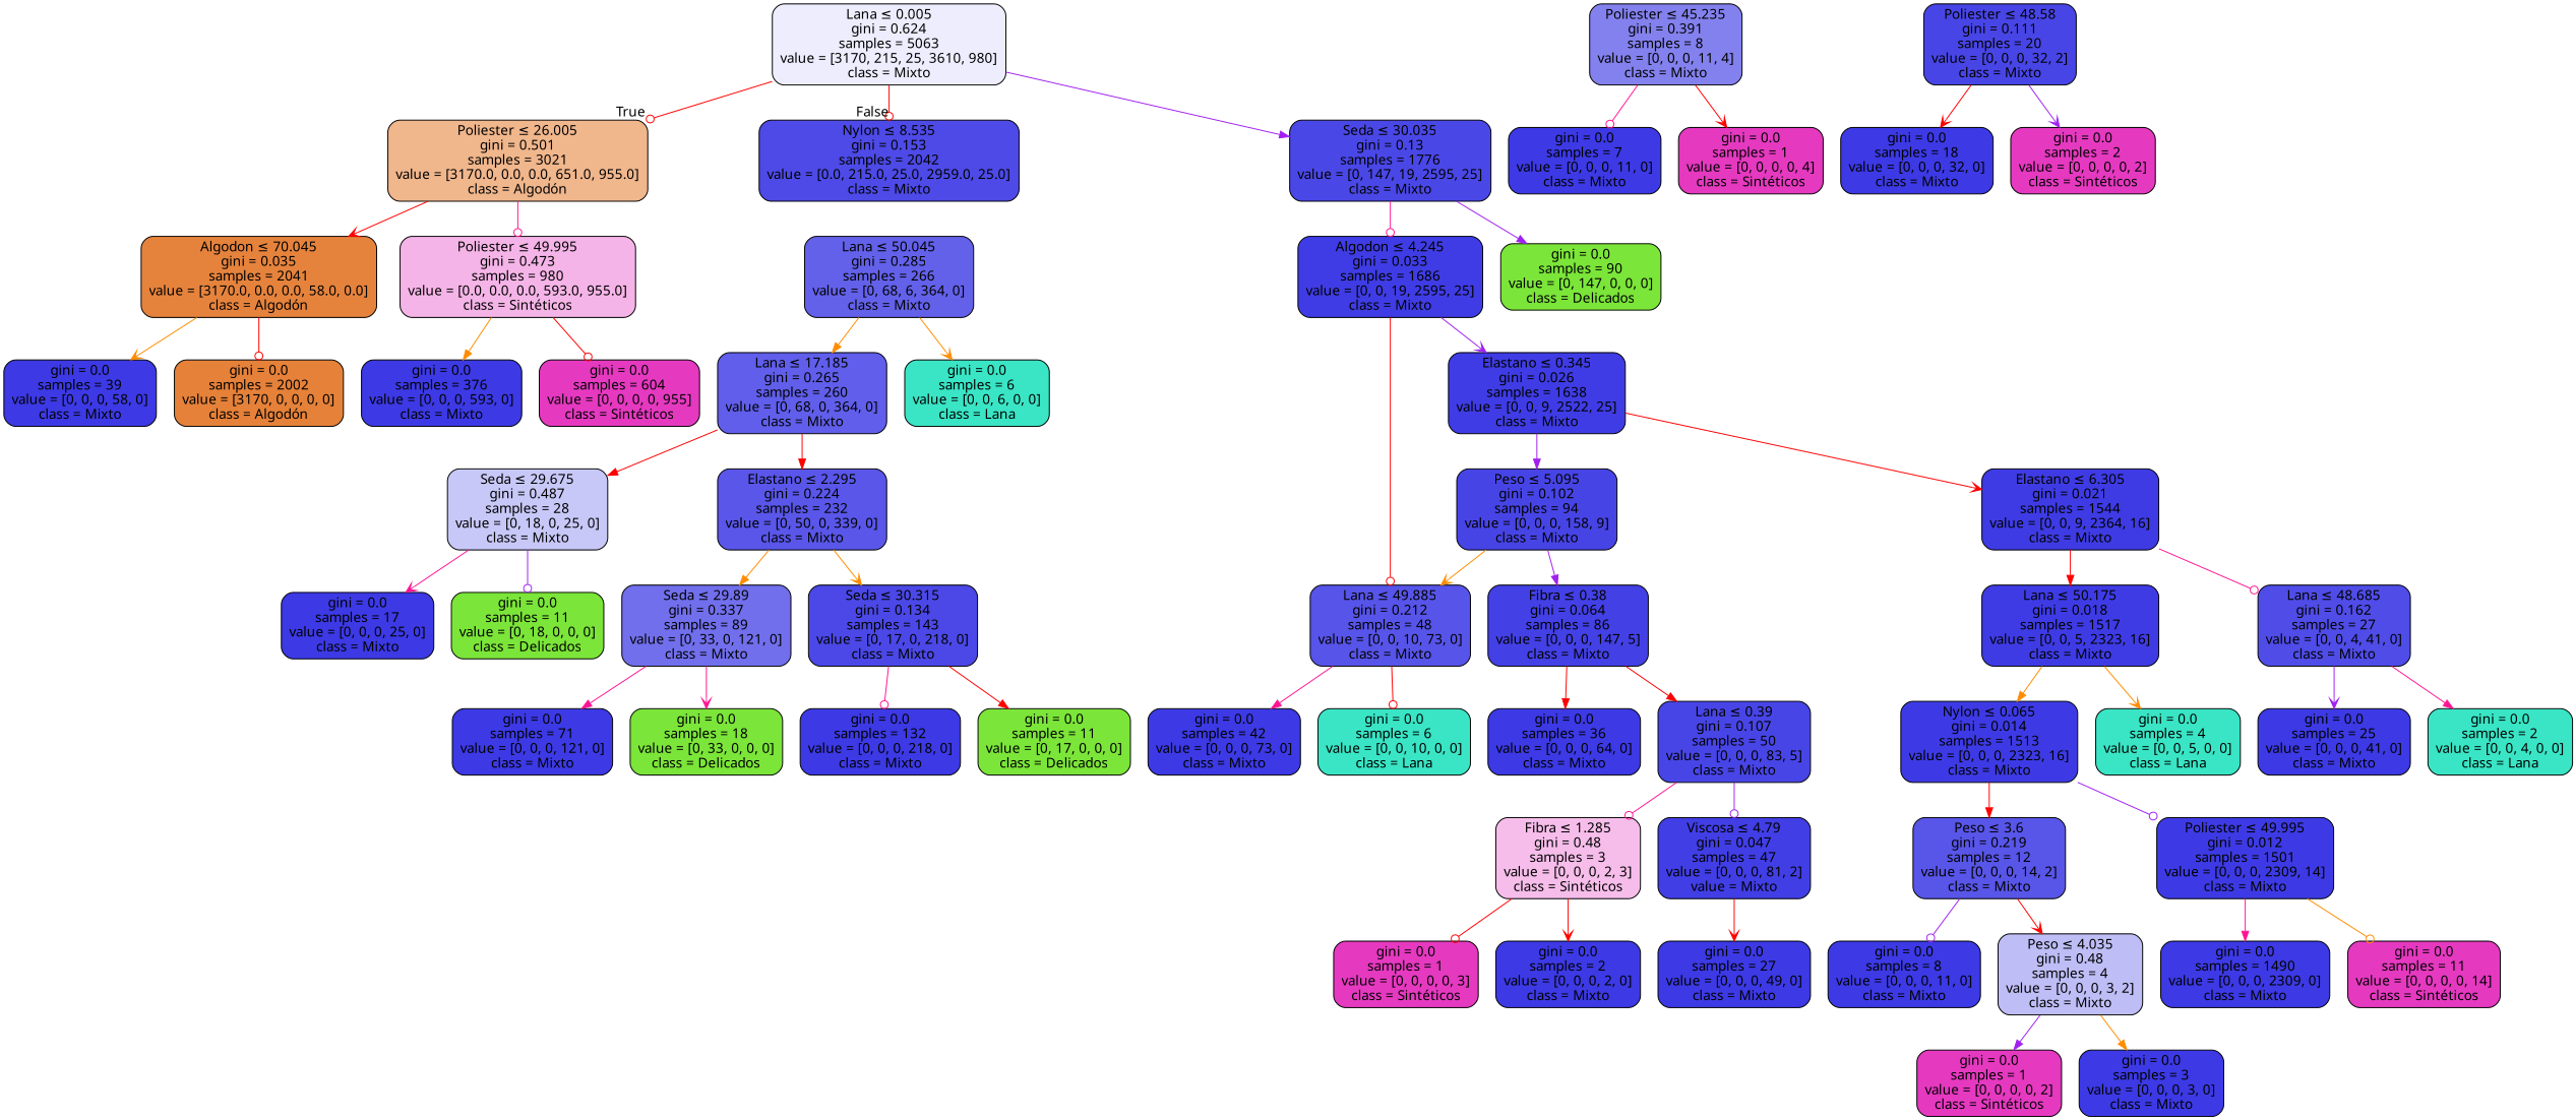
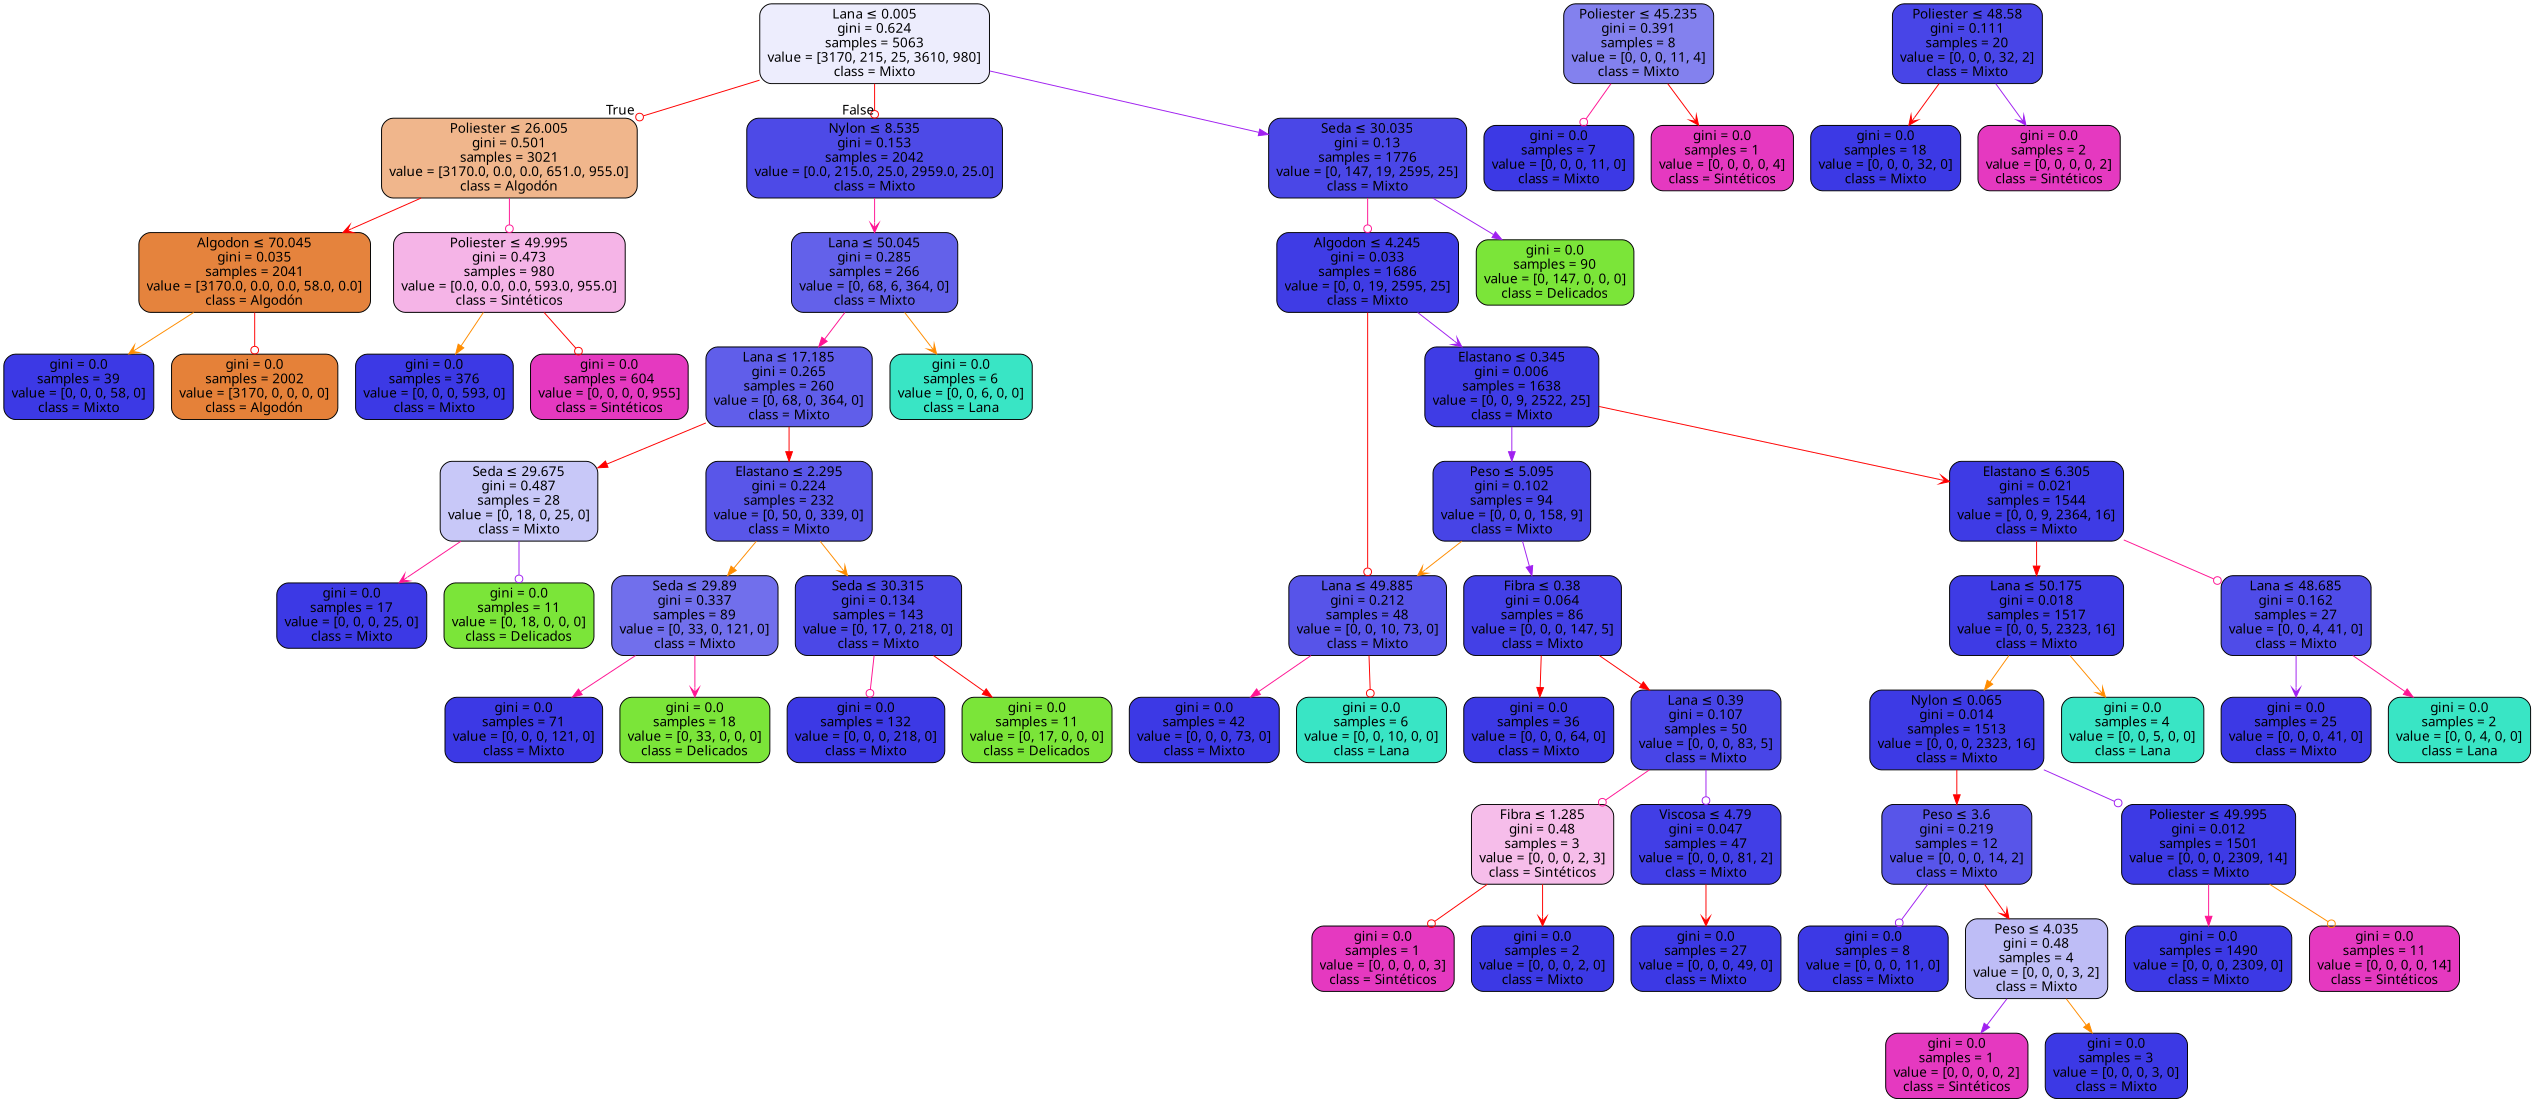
  digraph {
    fontname="Noto Sans"
    node [color=black fillcolor="#3c39e5" fontname="Noto Sans" shape=box style="filled, rounded"]
    edge [arrowhead=normal color=red fontname="Noto Sans"]
    n1 [fillcolor="#ededfd" label=<Lana &le; 0.005<br/>gini = 0.624<br/>samples = 5063<br/>value = [3170, 215, 25, 3610, 980]<br/>class = Mixto>]
    n2 [fillcolor="#f0b68c" label=<Poliester &le; 26.005<br/>gini = 0.501<br/>samples = 3021<br/>value = [3170.0, 0.0, 0.0, 651.0, 955.0]<br/>class = Algodón>]
    n3 [fillcolor="#4d4ae7" label=<Nylon &le; 8.535<br/>gini = 0.153<br/>samples = 2042<br/>value = [0.0, 215.0, 25.0, 2959.0, 25.0]<br/>class = Mixto>]
    n4 [fillcolor="#4a47e7" label=<Seda &le; 30.035<br/>gini = 0.13<br/>samples = 1776<br/>value = [0, 147, 19, 2595, 25]<br/>class = Mixto>]
    n5 [fillcolor="#e5833d" label=<Algodon &le; 70.045<br/>gini = 0.035<br/>samples = 2041<br/>value = [3170.0, 0.0, 0.0, 58.0, 0.0]<br/>class = Algodón>]
    n6 [fillcolor="#f5b4e7" label=<Poliester &le; 49.995<br/>gini = 0.473<br/>samples = 980<br/>value = [0.0, 0.0, 0.0, 593.0, 955.0]<br/>class = Sintéticos>]
    n7 [fillcolor="#6361ea" label=<Lana &le; 50.045<br/>gini = 0.285<br/>samples = 266<br/>value = [0, 68, 6, 364, 0]<br/>class = Mixto>]
    n8 [label=<gini = 0.0<br/>samples = 39<br/>value = [0, 0, 0, 58, 0]<br/>class = Mixto>]
    n9 [fillcolor="#e58139" label=<gini = 0.0<br/>samples = 2002<br/>value = [3170, 0, 0, 0, 0]<br/>class = Algodón>]
    n10 [label=<gini = 0.0<br/>samples = 376<br/>value = [0, 0, 0, 593, 0]<br/>class = Mixto>]
    n11 [fillcolor="#e539c0" label=<gini = 0.0<br/>samples = 604<br/>value = [0, 0, 0, 0, 955]<br/>class = Sintéticos>]
    n12 [fillcolor="#3f3ce5" label=<Algodon &le; 4.245<br/>gini = 0.033<br/>samples = 1686<br/>value = [0, 0, 19, 2595, 25]<br/>class = Mixto>]
    n13 [fillcolor="#7be539" label=<gini = 0.0<br/>samples = 90<br/>value = [0, 147, 0, 0, 0]<br/>class = Delicados>]
    n14 [fillcolor="#605eea" label=<Lana &le; 17.185<br/>gini = 0.265<br/>samples = 260<br/>value = [0, 68, 0, 364, 0]<br/>class = Mixto>]
    n15 [fillcolor="#39e5c5" label=<gini = 0.0<br/>samples = 6<br/>value = [0, 0, 6, 0, 0]<br/>class = Lana>]
    n16 [fillcolor="#5754e9" label=<Lana &le; 49.885<br/>gini = 0.212<br/>samples = 48<br/>value = [0, 0, 10, 73, 0]<br/>class = Mixto>]
-   n17 [fillcolor="#3f3ce5" label=<Elastano &le; 0.345<br/>gini = 0.026<br/>samples = 1638<br/>value = [0, 0, 9, 2522, 25]<br/>class = Mixto>]
+   n17 [fillcolor="#3f3ce5" label=<Elastano &le; 0.345<br/>gini = 0.006<br/>samples = 1638<br/>value = [0, 0, 9, 2522, 25]<br/>class = Mixto>]
    n18 [label=<gini = 0.0<br/>samples = 42<br/>value = [0, 0, 0, 73, 0]<br/>class = Mixto>]
    n19 [fillcolor="#39e5c5" label=<gini = 0.0<br/>samples = 6<br/>value = [0, 0, 10, 0, 0]<br/>class = Lana>]
    n20 [fillcolor="#4744e6" label=<Peso &le; 5.095<br/>gini = 0.102<br/>samples = 94<br/>value = [0, 0, 0, 158, 9]<br/>class = Mixto>]
    n21 [fillcolor="#3e3be5" label=<Elastano &le; 6.305<br/>gini = 0.021<br/>samples = 1544<br/>value = [0, 0, 9, 2364, 16]<br/>class = Mixto>]
    n22 [fillcolor="#4340e6" label=<Fibra &le; 0.38<br/>gini = 0.064<br/>samples = 86<br/>value = [0, 0, 0, 147, 5]<br/>class = Mixto>]
    n23 [fillcolor="#3e3be5" label=<Lana &le; 50.175<br/>gini = 0.018<br/>samples = 1517<br/>value = [0, 0, 5, 2323, 16]<br/>class = Mixto>]
    n24 [fillcolor="#4f4ce8" label=<Lana &le; 48.685<br/>gini = 0.162<br/>samples = 27<br/>value = [0, 0, 4, 41, 0]<br/>class = Mixto>]
    n25 [label=<gini = 0.0<br/>samples = 36<br/>value = [0, 0, 0, 64, 0]<br/>class = Mixto>]
    n26 [fillcolor="#4845e7" label=<Lana &le; 0.39<br/>gini = 0.107<br/>samples = 50<br/>value = [0, 0, 0, 83, 5]<br/>class = Mixto>]
    n27 [fillcolor="#8381ee" label=<Poliester &le; 45.235<br/>gini = 0.391<br/>samples = 8<br/>value = [0, 0, 0, 11, 4]<br/>class = Mixto>]
    n28 [label=<gini = 0.0<br/>samples = 7<br/>value = [0, 0, 0, 11, 0]<br/>class = Mixto>]
    n29 [fillcolor="#e539c0" label=<gini = 0.0<br/>samples = 1<br/>value = [0, 0, 0, 0, 4]<br/>class = Sintéticos>]
    n30 [fillcolor="#f6bdea" label=<Fibra &le; 1.285<br/>gini = 0.48<br/>samples = 3<br/>value = [0, 0, 0, 2, 3]<br/>class = Sintéticos>]
-   n31 [fillcolor="#413ee6" label=<Viscosa &le; 4.79<br/>gini = 0.047<br/>samples = 47<br/>value = [0, 0, 0, 81, 2]<br/>value = Mixto>]
+   n31 [fillcolor="#413ee6" label=<Viscosa &le; 4.79<br/>gini = 0.047<br/>samples = 47<br/>value = [0, 0, 0, 81, 2]<br/>class = Mixto>]
    n32 [fillcolor="#e539c0" label=<gini = 0.0<br/>samples = 1<br/>value = [0, 0, 0, 0, 3]<br/>class = Sintéticos>]
    n33 [label=<gini = 0.0<br/>samples = 2<br/>value = [0, 0, 0, 2, 0]<br/>class = Mixto>]
    n34 [label=<gini = 0.0<br/>samples = 27<br/>value = [0, 0, 0, 49, 0]<br/>class = Mixto>]
    n35 [fillcolor="#4845e7" label=<Poliester &le; 48.58<br/>gini = 0.111<br/>samples = 20<br/>value = [0, 0, 0, 32, 2]<br/>class = Mixto>]
    n36 [label=<gini = 0.0<br/>samples = 18<br/>value = [0, 0, 0, 32, 0]<br/>class = Mixto>]
    n37 [fillcolor="#e539c0" label=<gini = 0.0<br/>samples = 2<br/>value = [0, 0, 0, 0, 2]<br/>class = Sintéticos>]
    n38 [fillcolor="#3d3ae5" label=<Nylon &le; 0.065<br/>gini = 0.014<br/>samples = 1513<br/>value = [0, 0, 0, 2323, 16]<br/>class = Mixto>]
    n39 [fillcolor="#39e5c5" label=<gini = 0.0<br/>samples = 4<br/>value = [0, 0, 5, 0, 0]<br/>class = Lana>]
    n40 [label=<gini = 0.0<br/>samples = 25<br/>value = [0, 0, 0, 41, 0]<br/>class = Mixto>]
    n41 [fillcolor="#39e5c5" label=<gini = 0.0<br/>samples = 2<br/>value = [0, 0, 4, 0, 0]<br/>class = Lana>]
    n42 [fillcolor="#5855e9" label=<Peso &le; 3.6<br/>gini = 0.219<br/>samples = 12<br/>value = [0, 0, 0, 14, 2]<br/>class = Mixto>]
    n43 [fillcolor="#3d3ae5" label=<Poliester &le; 49.995<br/>gini = 0.012<br/>samples = 1501<br/>value = [0, 0, 0, 2309, 14]<br/>class = Mixto>]
    n44 [label=<gini = 0.0<br/>samples = 8<br/>value = [0, 0, 0, 11, 0]<br/>class = Mixto>]
    n45 [fillcolor="#bebdf6" label=<Peso &le; 4.035<br/>gini = 0.48<br/>samples = 4<br/>value = [0, 0, 0, 3, 2]<br/>class = Mixto>]
    n46 [label=<gini = 0.0<br/>samples = 1490<br/>value = [0, 0, 0, 2309, 0]<br/>class = Mixto>]
    n47 [fillcolor="#e539c0" label=<gini = 0.0<br/>samples = 11<br/>value = [0, 0, 0, 0, 14]<br/>class = Sintéticos>]
    n48 [fillcolor="#e539c0" label=<gini = 0.0<br/>samples = 1<br/>value = [0, 0, 0, 0, 2]<br/>class = Sintéticos>]
    n49 [label=<gini = 0.0<br/>samples = 3<br/>value = [0, 0, 0, 3, 0]<br/>class = Mixto>]
    n50 [fillcolor="#c8c8f8" label=<Seda &le; 29.675<br/>gini = 0.487<br/>samples = 28<br/>value = [0, 18, 0, 25, 0]<br/>class = Mixto>]
    n51 [fillcolor="#5956e9" label=<Elastano &le; 2.295<br/>gini = 0.224<br/>samples = 232<br/>value = [0, 50, 0, 339, 0]<br/>class = Mixto>]
    n52 [label=<gini = 0.0<br/>samples = 17<br/>value = [0, 0, 0, 25, 0]<br/>class = Mixto>]
    n53 [fillcolor="#7be539" label=<gini = 0.0<br/>samples = 11<br/>value = [0, 18, 0, 0, 0]<br/>class = Delicados>]
    n54 [fillcolor="#716fec" label=<Seda &le; 29.89<br/>gini = 0.337<br/>samples = 89<br/>value = [0, 33, 0, 121, 0]<br/>class = Mixto>]
    n55 [fillcolor="#4b48e7" label=<Seda &le; 30.315<br/>gini = 0.134<br/>samples = 143<br/>value = [0, 17, 0, 218, 0]<br/>class = Mixto>]
    n56 [label=<gini = 0.0<br/>samples = 71<br/>value = [0, 0, 0, 121, 0]<br/>class = Mixto>]
    n57 [fillcolor="#7be539" label=<gini = 0.0<br/>samples = 18<br/>value = [0, 33, 0, 0, 0]<br/>class = Delicados>]
    n58 [label=<gini = 0.0<br/>samples = 132<br/>value = [0, 0, 0, 218, 0]<br/>class = Mixto>]
    n59 [fillcolor="#7be539" label=<gini = 0.0<br/>samples = 11<br/>value = [0, 17, 0, 0, 0]<br/>class = Delicados>]
    n1 -> n2 [arrowhead=odot headlabel=True labelangle=45 labeldistance=2.5]
    n1 -> n3 [arrowhead=odot headlabel=False labelangle=-45 labeldistance=2.5]
    n1 -> n4 [color=purple]
    n2 -> n5 [arrowhead=vee]
    n2 -> n6 [arrowhead=odot color=deeppink]
+   n3 -> n7 [arrowhead=vee color=deeppink]
    n4 -> n12 [arrowhead=odot color=deeppink]
    n4 -> n13 [color=purple]
    n5 -> n8 [arrowhead=vee color=darkorange]
    n5 -> n9 [arrowhead=odot]
    n6 -> n10 [color=darkorange]
    n6 -> n11 [arrowhead=odot]
-   n7 -> n14 [color=darkorange]
+   n7 -> n14 [color=deeppink]
    n7 -> n15 [arrowhead=vee color=darkorange]
    n12 -> n16 [arrowhead=odot]
    n12 -> n17 [arrowhead=vee color=purple]
    n14 -> n50
    n14 -> n51
    n16 -> n18 [color=deeppink]
    n16 -> n19 [arrowhead=odot]
    n17 -> n20 [color=purple]
    n17 -> n21 [arrowhead=vee]
    n20 -> n16 [arrowhead=vee color=darkorange]
    n20 -> n22 [color=purple]
    n21 -> n23
    n21 -> n24 [arrowhead=odot color=deeppink]
    n22 -> n25
    n22 -> n26
    n23 -> n38 [color=darkorange]
    n23 -> n39 [arrowhead=vee color=darkorange]
    n24 -> n40 [arrowhead=vee color=purple]
    n24 -> n41 [color=deeppink]
    n26 -> n30 [arrowhead=odot color=deeppink]
    n26 -> n31 [arrowhead=odot color=purple]
    n27 -> n28 [arrowhead=odot color=deeppink]
    n27 -> n29 [arrowhead=vee]
    n30 -> n32 [arrowhead=odot]
    n30 -> n33 [arrowhead=vee]
    n31 -> n34 [arrowhead=vee]
    n35 -> n36 [arrowhead=vee]
    n35 -> n37 [arrowhead=vee color=purple]
    n38 -> n42
    n38 -> n43 [arrowhead=odot color=purple]
    n42 -> n44 [arrowhead=odot color=purple]
    n42 -> n45 [arrowhead=vee]
    n43 -> n46 [color=deeppink]
    n43 -> n47 [arrowhead=odot color=darkorange]
    n45 -> n48 [color=purple]
    n45 -> n49 [color=darkorange]
    n50 -> n52 [arrowhead=vee color=deeppink]
    n50 -> n53 [arrowhead=odot color=purple]
    n51 -> n54 [color=darkorange]
    n51 -> n55 [arrowhead=vee color=darkorange]
    n54 -> n56 [color=deeppink]
    n54 -> n57 [arrowhead=vee color=deeppink]
    n55 -> n58 [arrowhead=odot color=deeppink]
    n55 -> n59
  }
